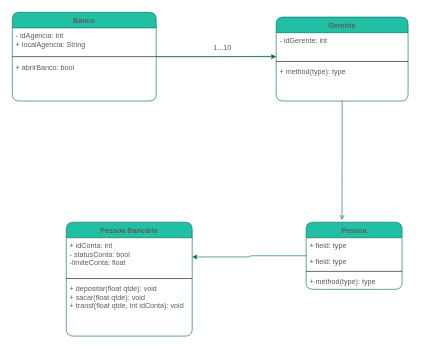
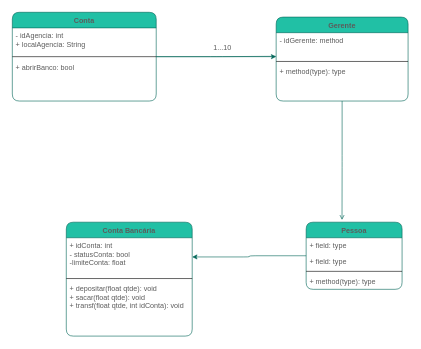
  <mxCell id="0" />
  <mxCell id="1" parent="0" />
  <mxCell id="2" style="edgeStyle=orthogonalEdgeStyle;curved=0;rounded=1;sketch=0;orthogonalLoop=1;jettySize=auto;html=1;fontColor=#5C5C5C;strokeColor=#006658;fillColor=#21C0A5;" edge="1" parent="1" source="4"><mxGeometry relative="1" as="geometry"><mxPoint x="460" y="94" as="targetPoint" /></mxGeometry></mxCell>
  <mxCell id="3" style="edgeStyle=orthogonalEdgeStyle;curved=0;rounded=1;sketch=0;orthogonalLoop=1;jettySize=auto;html=1;entryX=-0.004;entryY=0.896;entryDx=0;entryDy=0;entryPerimeter=0;fontColor=#5C5C5C;strokeColor=#006658;fillColor=#21C0A5;endArrow=none;" edge="1" parent="1" source="4" target="11"><mxGeometry relative="1" as="geometry" /></mxCell>
- <mxCell id="4" value="Banco" style="swimlane;fontStyle=1;align=center;verticalAlign=top;childLayout=stackLayout;horizontal=1;startSize=26;horizontalStack=0;resizeParent=1;resizeParentMax=0;resizeLast=0;collapsible=1;marginBottom=0;rounded=1;sketch=0;fontColor=#5C5C5C;strokeColor=#006658;fillColor=#21C0A5;" vertex="1" parent="1"><mxGeometry x="20" y="20" width="240" height="148" as="geometry" /></mxCell>
+ <mxCell id="4" value="Conta" style="swimlane;fontStyle=1;align=center;verticalAlign=top;childLayout=stackLayout;horizontal=1;startSize=26;horizontalStack=0;resizeParent=1;resizeParentMax=0;resizeLast=0;collapsible=1;marginBottom=0;rounded=1;sketch=0;fontColor=#5C5C5C;strokeColor=#006658;fillColor=#21C0A5;" vertex="1" parent="1"><mxGeometry x="20" y="20" width="240" height="148" as="geometry" /></mxCell>
  <mxCell id="5" value="- idAgencia: int&#10;+ localAgencia: String" style="text;strokeColor=none;fillColor=none;align=left;verticalAlign=top;spacingLeft=4;spacingRight=4;overflow=hidden;rotatable=0;points=[[0,0.5],[1,0.5]];portConstraint=eastwest;rounded=1;sketch=0;fontColor=#5C5C5C;" vertex="1" parent="4"><mxGeometry y="26" width="240" height="44" as="geometry" /></mxCell>
  <mxCell id="6" value="" style="line;strokeWidth=1;fillColor=none;align=left;verticalAlign=middle;spacingTop=-1;spacingLeft=3;spacingRight=3;rotatable=0;labelPosition=right;points=[];portConstraint=eastwest;rounded=1;sketch=0;fontColor=#5C5C5C;" vertex="1" parent="4"><mxGeometry y="70" width="240" height="8" as="geometry" /></mxCell>
  <mxCell id="7" value="+ abrirBanco: bool" style="text;strokeColor=none;fillColor=none;align=left;verticalAlign=top;spacingLeft=4;spacingRight=4;overflow=hidden;rotatable=0;points=[[0,0.5],[1,0.5]];portConstraint=eastwest;rounded=1;sketch=0;fontColor=#5C5C5C;" vertex="1" parent="4"><mxGeometry y="78" width="240" height="70" as="geometry" /></mxCell>
  <mxCell id="8" value="1...10" style="text;html=1;align=center;verticalAlign=middle;resizable=0;points=[];autosize=1;strokeColor=none;fillColor=none;fontColor=#5C5C5C;rounded=1;" vertex="1" parent="1"><mxGeometry x="345" y="70" width="50" height="20" as="geometry" /></mxCell>
  <mxCell id="9" style="edgeStyle=orthogonalEdgeStyle;curved=0;rounded=1;sketch=0;orthogonalLoop=1;jettySize=auto;html=1;entryX=0.374;entryY=-0.034;entryDx=0;entryDy=0;entryPerimeter=0;fontColor=#5C5C5C;strokeColor=#006658;fillColor=#21C0A5;endArrow=open;" edge="1" parent="1" source="10" target="15"><mxGeometry relative="1" as="geometry" /></mxCell>
  <mxCell id="10" value="Gerente" style="swimlane;fontStyle=1;align=center;verticalAlign=top;childLayout=stackLayout;horizontal=1;startSize=26;horizontalStack=0;resizeParent=1;resizeParentMax=0;resizeLast=0;collapsible=1;marginBottom=0;rounded=1;sketch=0;fontColor=#5C5C5C;strokeColor=#006658;fillColor=#21C0A5;" vertex="1" parent="1"><mxGeometry x="460" y="28" width="220" height="140" as="geometry" /></mxCell>
- <mxCell id="11" value="- idGerente: int" style="text;strokeColor=none;fillColor=none;align=left;verticalAlign=top;spacingLeft=4;spacingRight=4;overflow=hidden;rotatable=0;points=[[0,0.5],[1,0.5]];portConstraint=eastwest;rounded=1;sketch=0;fontColor=#5C5C5C;" vertex="1" parent="10"><mxGeometry y="26" width="220" height="44" as="geometry" /></mxCell>
+ <mxCell id="11" value="- idGerente: method" style="text;strokeColor=none;fillColor=none;align=left;verticalAlign=top;spacingLeft=4;spacingRight=4;overflow=hidden;rotatable=0;points=[[0,0.5],[1,0.5]];portConstraint=eastwest;rounded=1;sketch=0;fontColor=#5C5C5C;" vertex="1" parent="10"><mxGeometry y="26" width="220" height="44" as="geometry" /></mxCell>
  <mxCell id="12" value="" style="line;strokeWidth=1;fillColor=none;align=left;verticalAlign=middle;spacingTop=-1;spacingLeft=3;spacingRight=3;rotatable=0;labelPosition=right;points=[];portConstraint=eastwest;rounded=1;sketch=0;fontColor=#5C5C5C;" vertex="1" parent="10"><mxGeometry y="70" width="220" height="8" as="geometry" /></mxCell>
  <mxCell id="13" value="+ method(type): type" style="text;strokeColor=none;fillColor=none;align=left;verticalAlign=top;spacingLeft=4;spacingRight=4;overflow=hidden;rotatable=0;points=[[0,0.5],[1,0.5]];portConstraint=eastwest;rounded=1;sketch=0;fontColor=#5C5C5C;" vertex="1" parent="10"><mxGeometry y="78" width="220" height="62" as="geometry" /></mxCell>
  <mxCell id="14" style="edgeStyle=orthogonalEdgeStyle;curved=0;rounded=1;sketch=0;orthogonalLoop=1;jettySize=auto;html=1;entryX=1;entryY=0.5;entryDx=0;entryDy=0;fontColor=#5C5C5C;strokeColor=#006658;fillColor=#21C0A5;" edge="1" parent="1" source="15" target="21"><mxGeometry relative="1" as="geometry" /></mxCell>
  <mxCell id="15" value="Pessoa" style="swimlane;fontStyle=1;align=center;verticalAlign=top;childLayout=stackLayout;horizontal=1;startSize=26;horizontalStack=0;resizeParent=1;resizeParentMax=0;resizeLast=0;collapsible=1;marginBottom=0;rounded=1;sketch=0;fontColor=#5C5C5C;strokeColor=#006658;fillColor=#21C0A5;" vertex="1" parent="1"><mxGeometry x="510" y="370" width="160" height="112" as="geometry" /></mxCell>
  <mxCell id="16" value="+ field: type" style="text;strokeColor=none;fillColor=none;align=left;verticalAlign=top;spacingLeft=4;spacingRight=4;overflow=hidden;rotatable=0;points=[[0,0.5],[1,0.5]];portConstraint=eastwest;rounded=1;sketch=0;fontColor=#5C5C5C;" vertex="1" parent="15"><mxGeometry y="26" width="160" height="26" as="geometry" /></mxCell>
  <mxCell id="17" value="+ field: type" style="text;strokeColor=none;fillColor=none;align=left;verticalAlign=top;spacingLeft=4;spacingRight=4;overflow=hidden;rotatable=0;points=[[0,0.5],[1,0.5]];portConstraint=eastwest;rounded=1;sketch=0;fontColor=#5C5C5C;" vertex="1" parent="15"><mxGeometry y="52" width="160" height="26" as="geometry" /></mxCell>
  <mxCell id="18" value="" style="line;strokeWidth=1;fillColor=none;align=left;verticalAlign=middle;spacingTop=-1;spacingLeft=3;spacingRight=3;rotatable=0;labelPosition=right;points=[];portConstraint=eastwest;rounded=1;sketch=0;fontColor=#5C5C5C;" vertex="1" parent="15"><mxGeometry y="78" width="160" height="8" as="geometry" /></mxCell>
  <mxCell id="19" value="+ method(type): type" style="text;strokeColor=none;fillColor=none;align=left;verticalAlign=top;spacingLeft=4;spacingRight=4;overflow=hidden;rotatable=0;points=[[0,0.5],[1,0.5]];portConstraint=eastwest;rounded=1;sketch=0;fontColor=#5C5C5C;" vertex="1" parent="15"><mxGeometry y="86" width="160" height="26" as="geometry" /></mxCell>
- <mxCell id="20" value="Pessoa Bancária" style="swimlane;fontStyle=1;align=center;verticalAlign=top;childLayout=stackLayout;horizontal=1;startSize=26;horizontalStack=0;resizeParent=1;resizeParentMax=0;resizeLast=0;collapsible=1;marginBottom=0;rounded=1;sketch=0;fontColor=#5C5C5C;strokeColor=#006658;fillColor=#21C0A5;" vertex="1" parent="1"><mxGeometry x="110" y="370" width="210" height="190" as="geometry" /></mxCell>
+ <mxCell id="20" value="Conta Bancária" style="swimlane;fontStyle=1;align=center;verticalAlign=top;childLayout=stackLayout;horizontal=1;startSize=26;horizontalStack=0;resizeParent=1;resizeParentMax=0;resizeLast=0;collapsible=1;marginBottom=0;rounded=1;sketch=0;fontColor=#5C5C5C;strokeColor=#006658;fillColor=#21C0A5;" vertex="1" parent="1"><mxGeometry x="110" y="370" width="210" height="190" as="geometry" /></mxCell>
  <mxCell id="21" value="+ idConta: int&#10;- statusConta: bool&#10;-limiteConta: float" style="text;strokeColor=none;fillColor=none;align=left;verticalAlign=top;spacingLeft=4;spacingRight=4;overflow=hidden;rotatable=0;points=[[0,0.5],[1,0.5]];portConstraint=eastwest;rounded=1;sketch=0;fontColor=#5C5C5C;" vertex="1" parent="20"><mxGeometry y="26" width="210" height="64" as="geometry" /></mxCell>
  <mxCell id="22" value="" style="line;strokeWidth=1;fillColor=none;align=left;verticalAlign=middle;spacingTop=-1;spacingLeft=3;spacingRight=3;rotatable=0;labelPosition=right;points=[];portConstraint=eastwest;rounded=1;sketch=0;fontColor=#5C5C5C;" vertex="1" parent="20"><mxGeometry y="90" width="210" height="8" as="geometry" /></mxCell>
  <mxCell id="23" value="+ depositar(float qtde): void&#10;+ sacar(float qtde): void&#10;+ transf(float qtde, int idConta): void" style="text;strokeColor=none;fillColor=none;align=left;verticalAlign=top;spacingLeft=4;spacingRight=4;overflow=hidden;rotatable=0;points=[[0,0.5],[1,0.5]];portConstraint=eastwest;rounded=1;sketch=0;fontColor=#5C5C5C;" vertex="1" parent="20"><mxGeometry y="98" width="210" height="92" as="geometry" /></mxCell>
